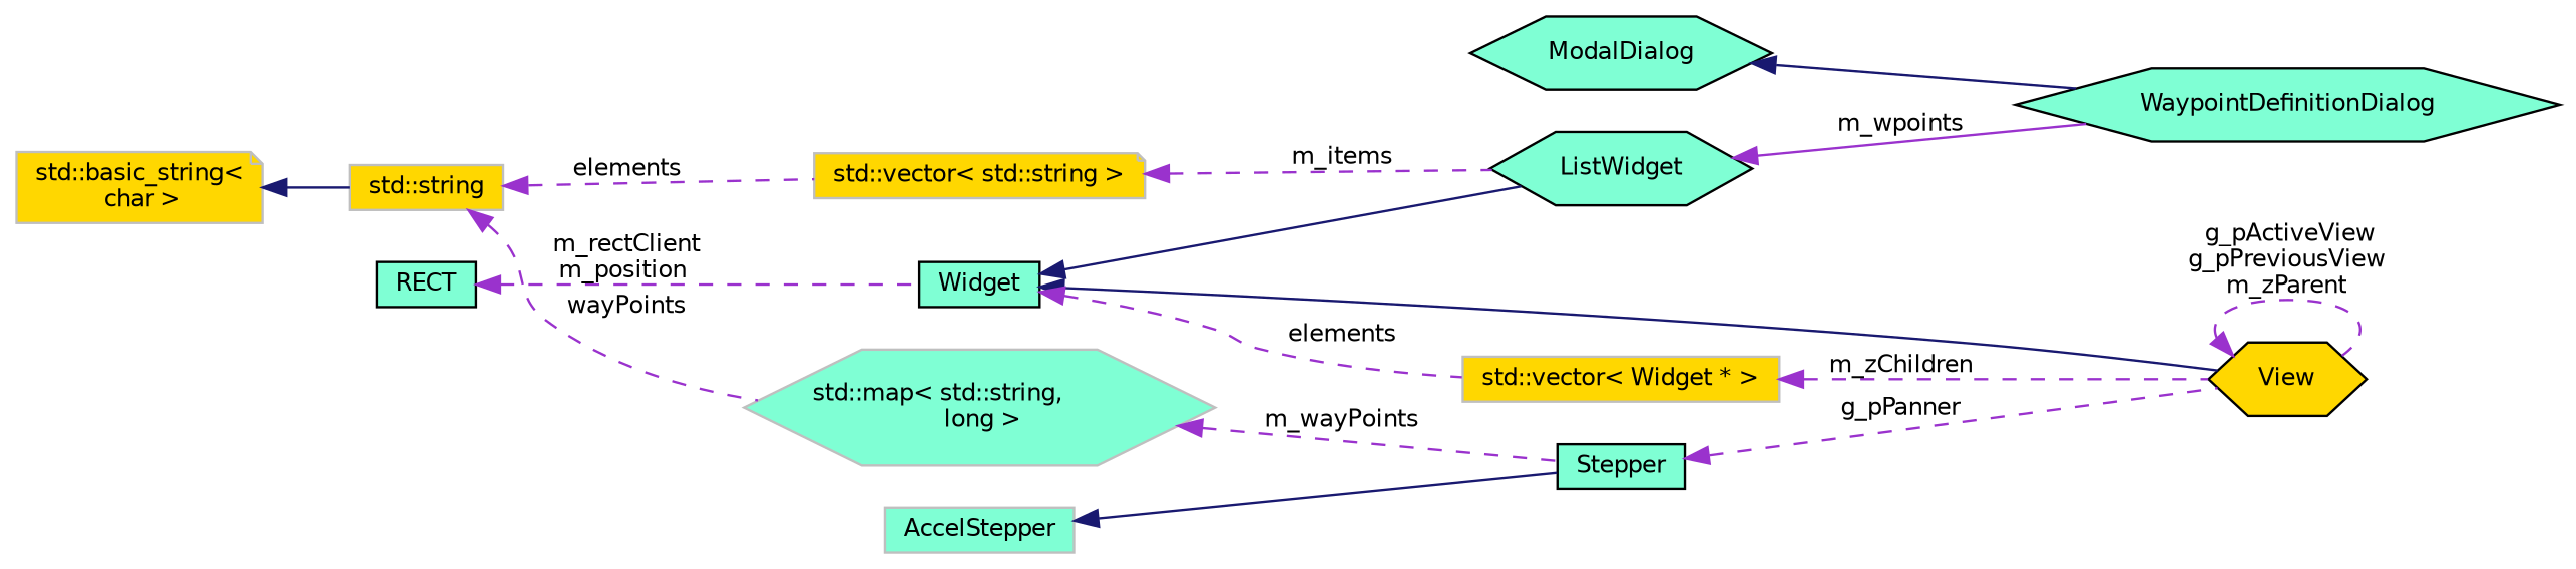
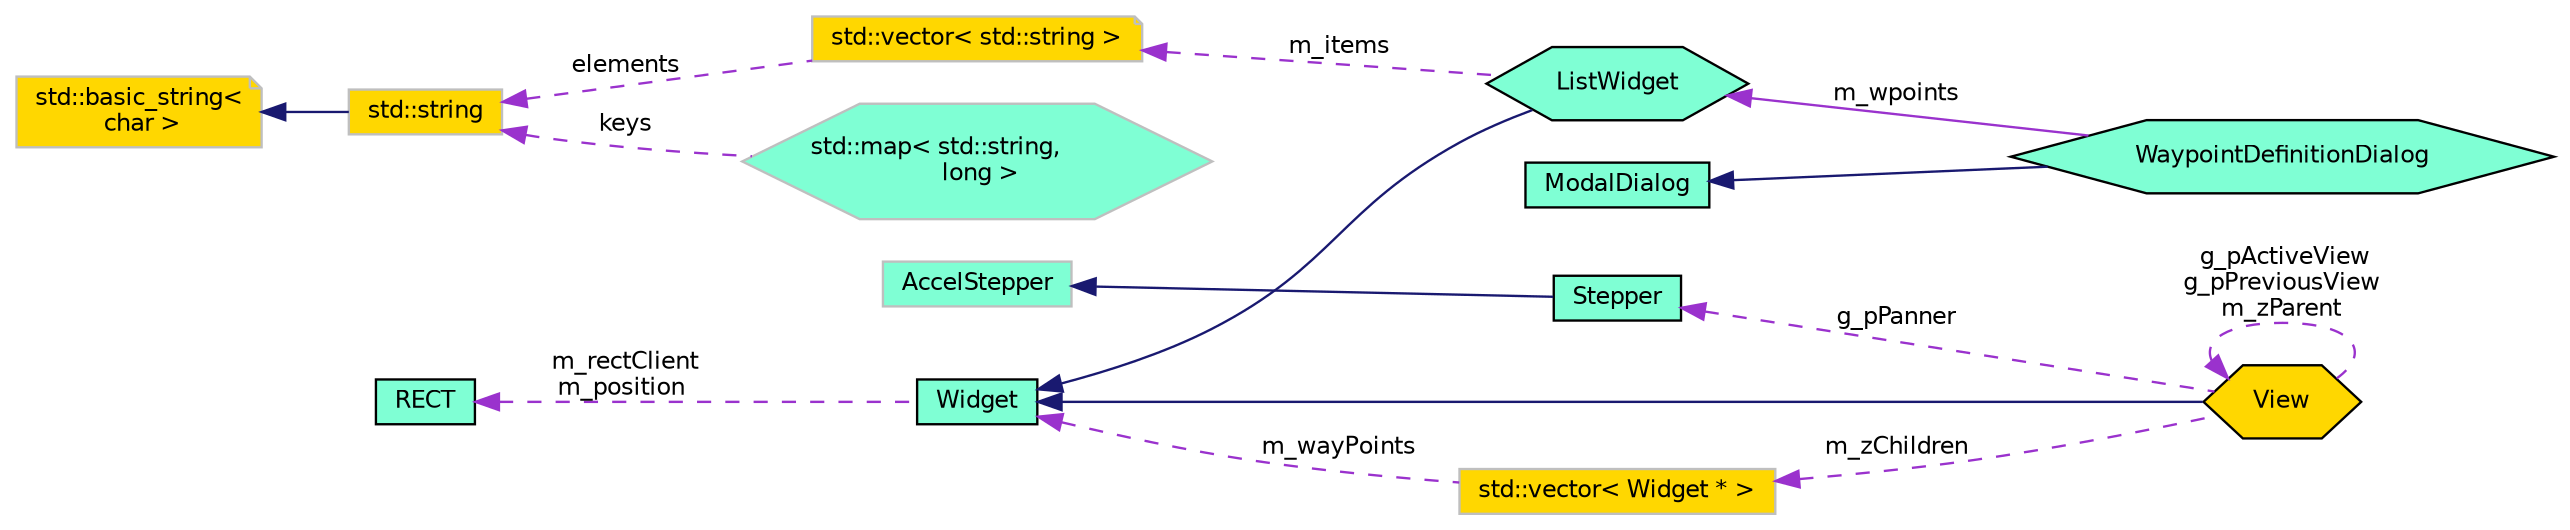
  digraph {
    rankdir=LR
    node [color=black fillcolor=aquamarine fontname=Helvetica fontsize=10 shape=box style=filled]
    edge [color=darkorchid3 dir=back fontname=Helvetica fontsize=10 labelfontname=Helvetica labelfontsize=10 style=dashed]
    n1 [fontcolor=black height=0.2 label=WaypointDefinitionDialog shape=hexagon width=0.4]
-   n2 [height=0.2 label=ModalDialog shape=hexagon width=0.4]
+   n2 [height=0.2 label=ModalDialog width=0.4]
    n3 [fillcolor=gold height=0.2 label=View shape=hexagon width=0.4]
    n4 [height=0.2 label=Widget width=0.4]
    n5 [color=grey75 fillcolor=gold height=0.2 label="std::vector\< Widget * \>" width=0.4]
    n6 [height=0.2 label=ListWidget shape=hexagon width=0.4]
    n7 [height=0.2 label=RECT width=0.4]
    n8 [height=0.2 label=Stepper width=0.4]
    n9 [color=grey75 height=0.2 label=AccelStepper width=0.4]
    n10 [color=grey75 height=0.2 label="std::map\< std::string,\l long \>" shape=hexagon width=0.4]
    n11 [color=grey75 fillcolor=gold height=0.2 label="std::string" width=0.4]
    n12 [color=grey75 fillcolor=gold height=0.2 label="std::vector\< std::string \>" shape=note width=0.4]
    n13 [color=grey75 fillcolor=gold height=0.2 label="std::basic_string\<\l char \>" shape=note width=0.4]
    n2 -> n1 [color=midnightblue style=solid]
    n3 -> n3 [label=" g_pActiveView\ng_pPreviousView\nm_zParent"]
    n4 -> n3 [color=midnightblue style=solid]
-   n4 -> n5 [label=" elements"]
+   n4 -> n5 [label=" m_wayPoints"]
    n4 -> n6 [color=midnightblue style=solid]
    n5 -> n3 [label=" m_zChildren"]
    n6 -> n1 [label=" m_wpoints" style=solid]
    n7 -> n4 [label=" m_rectClient\nm_position"]
    n8 -> n3 [label=" g_pPanner"]
    n9 -> n8 [color=midnightblue style=solid]
-   n10 -> n8 [label=" m_wayPoints"]
-   n11 -> n10 [label=" wayPoints"]
+   n11 -> n10 [label=" keys"]
    n11 -> n12 [label=" elements"]
    n12 -> n6 [label=" m_items"]
    n13 -> n11 [color=midnightblue style=solid]
  }
